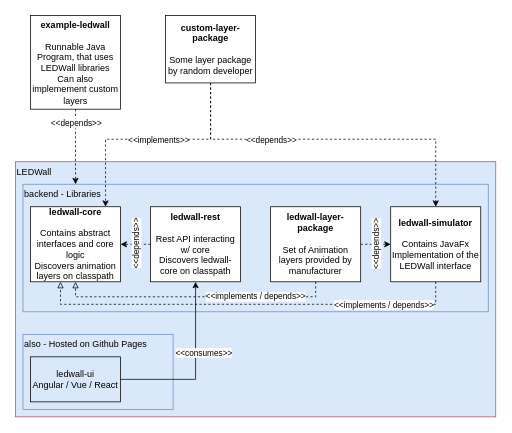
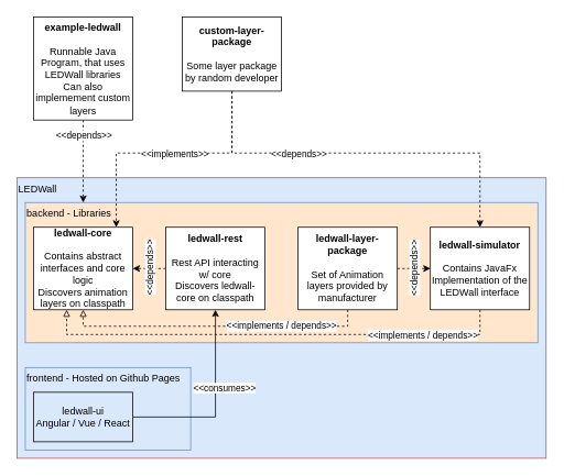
  <mxCell id="0" />
  <mxCell id="1" parent="0" />
  <mxCell id="2" value="LEDWall" style="rounded=0;whiteSpace=wrap;html=1;fillColor=#dae8fc;strokeColor=#b85450;align=left;verticalAlign=top;" vertex="1" parent="1"><mxGeometry x="20" y="215" width="640" height="340" as="geometry" /></mxCell>
- <mxCell id="3" value="backend - Libraries&amp;nbsp;" style="rounded=0;whiteSpace=wrap;html=1;fillColor=#dae8fc;strokeColor=#6c8ebf;align=left;verticalAlign=top;" vertex="1" parent="1"><mxGeometry x="30" y="245" width="620" height="170" as="geometry" /></mxCell>
+ <mxCell id="3" value="backend - Libraries&amp;nbsp;" style="rounded=0;whiteSpace=wrap;html=1;fillColor=#ffe6cc;strokeColor=#6c8ebf;align=left;verticalAlign=top;" vertex="1" parent="1"><mxGeometry x="30" y="245" width="620" height="170" as="geometry" /></mxCell>
  <mxCell id="4" value="&lt;b&gt;ledwall-core&lt;br&gt;&lt;/b&gt;&lt;br&gt;Contains abstract interfaces and core logic&lt;br&gt;Discovers animation layers on classpath" style="rounded=0;whiteSpace=wrap;html=1;" vertex="1" parent="1"><mxGeometry x="40" y="275" width="120" height="100" as="geometry" /></mxCell>
  <mxCell id="5" style="edgeStyle=orthogonalEdgeStyle;rounded=0;orthogonalLoop=1;jettySize=auto;html=1;exitX=0;exitY=0.5;exitDx=0;exitDy=0;entryX=1;entryY=0.5;entryDx=0;entryDy=0;endArrow=classic;endFill=1;dashed=1;" edge="1" parent="1" source="7" target="4"><mxGeometry relative="1" as="geometry" /></mxCell>
  <mxCell id="6" value="&amp;lt;&amp;lt;depends&amp;gt;&amp;gt;" style="edgeLabel;html=1;align=center;verticalAlign=middle;resizable=0;points=[];rotation=-90;" vertex="1" connectable="0" parent="5"><mxGeometry x="-0.329" relative="1" as="geometry"><mxPoint x="-6.67" as="offset" /></mxGeometry></mxCell>
  <mxCell id="7" value="&lt;b&gt;ledwall-rest&lt;br&gt;&lt;/b&gt;&lt;br&gt;Rest API interacting w/ core&lt;br&gt;Discovers ledwall-core on classpath" style="rounded=0;whiteSpace=wrap;html=1;" vertex="1" parent="1"><mxGeometry x="200" y="275" width="120" height="100" as="geometry" /></mxCell>
- <mxCell id="8" value="also - Hosted on Github Pages" style="rounded=0;whiteSpace=wrap;html=1;fillColor=#dae8fc;strokeColor=#6c8ebf;align=left;verticalAlign=top;" vertex="1" parent="1"><mxGeometry x="30" y="445" width="200" height="100" as="geometry" /></mxCell>
+ <mxCell id="8" value="frontend - Hosted on Github Pages" style="rounded=0;whiteSpace=wrap;html=1;fillColor=#dae8fc;strokeColor=#6c8ebf;align=left;verticalAlign=top;" vertex="1" parent="1"><mxGeometry x="30" y="445" width="200" height="100" as="geometry" /></mxCell>
  <mxCell id="9" style="edgeStyle=orthogonalEdgeStyle;rounded=0;orthogonalLoop=1;jettySize=auto;html=1;exitX=1;exitY=0.5;exitDx=0;exitDy=0;" edge="1" parent="1" source="11" target="7"><mxGeometry relative="1" as="geometry"><Array as="points"><mxPoint x="260" y="505" /></Array></mxGeometry></mxCell>
  <mxCell id="10" value="&amp;lt;&amp;lt;consumes&amp;gt;&amp;gt;" style="edgeLabel;html=1;align=center;verticalAlign=middle;resizable=0;points=[];" vertex="1" connectable="0" parent="9"><mxGeometry x="-0.2" y="18" relative="1" as="geometry"><mxPoint x="18" y="-18" as="offset" /></mxGeometry></mxCell>
  <mxCell id="11" value="ledwall-ui&lt;br&gt;Angular / Vue / React" style="rounded=0;whiteSpace=wrap;html=1;fillColor=#dae8fc;" vertex="1" parent="1"><mxGeometry x="40" y="475" width="120" height="60" as="geometry" /></mxCell>
  <mxCell id="12" style="edgeStyle=orthogonalEdgeStyle;rounded=0;orthogonalLoop=1;jettySize=auto;html=1;exitX=0.5;exitY=1;exitDx=0;exitDy=0;entryX=0.5;entryY=1;entryDx=0;entryDy=0;dashed=1;endArrow=block;endFill=0;" edge="1" parent="1" source="16" target="4"><mxGeometry relative="1" as="geometry" /></mxCell>
  <mxCell id="13" value="&amp;lt;&amp;lt;implements / depends&amp;gt;&amp;gt;" style="edgeLabel;html=1;align=center;verticalAlign=middle;resizable=0;points=[];" vertex="1" connectable="0" parent="12"><mxGeometry x="-0.439" y="-1" relative="1" as="geometry"><mxPoint as="offset" /></mxGeometry></mxCell>
  <mxCell id="14" style="edgeStyle=orthogonalEdgeStyle;rounded=0;orthogonalLoop=1;jettySize=auto;html=1;exitX=1;exitY=0.5;exitDx=0;exitDy=0;dashed=1;endArrow=classic;endFill=1;" edge="1" parent="1" source="16" target="19"><mxGeometry relative="1" as="geometry" /></mxCell>
  <mxCell id="15" value="&amp;lt;&amp;lt;depends&amp;gt;&amp;gt;" style="edgeLabel;html=1;align=center;verticalAlign=middle;resizable=0;points=[];rotation=-90;" vertex="1" connectable="0" parent="14"><mxGeometry x="0.147" y="1" relative="1" as="geometry"><mxPoint x="-3.06" y="1" as="offset" /></mxGeometry></mxCell>
  <mxCell id="16" value="&lt;b&gt;ledwall-layer-package&lt;br&gt;&lt;/b&gt;&lt;br&gt;Set of Animation layers provided by manufacturer" style="rounded=0;whiteSpace=wrap;html=1;" vertex="1" parent="1"><mxGeometry x="360" y="275" width="120" height="100" as="geometry" /></mxCell>
  <mxCell id="17" style="edgeStyle=orthogonalEdgeStyle;rounded=0;orthogonalLoop=1;jettySize=auto;html=1;exitX=0.5;exitY=1;exitDx=0;exitDy=0;dashed=1;endArrow=block;endFill=0;" edge="1" parent="1" source="19" target="4"><mxGeometry relative="1" as="geometry"><Array as="points"><mxPoint x="580" y="405" /><mxPoint x="80" y="405" /></Array></mxGeometry></mxCell>
  <mxCell id="18" value="&amp;lt;&amp;lt;implements / depends&amp;gt;&amp;gt;" style="edgeLabel;html=1;align=center;verticalAlign=middle;resizable=0;points=[];" vertex="1" connectable="0" parent="17"><mxGeometry x="-0.133" y="-2" relative="1" as="geometry"><mxPoint x="143" y="2.0" as="offset" /></mxGeometry></mxCell>
  <mxCell id="19" value="&lt;b&gt;ledwall-simulator&lt;/b&gt;&lt;br&gt;&lt;br&gt;Contains JavaFx Implementation of the LEDWall interface" style="rounded=0;whiteSpace=wrap;html=1;" vertex="1" parent="1"><mxGeometry x="520" y="275" width="120" height="100" as="geometry" /></mxCell>
  <mxCell id="20" value="" style="edgeStyle=orthogonalEdgeStyle;rounded=0;orthogonalLoop=1;jettySize=auto;html=1;dashed=1;endArrow=classic;endFill=1;" edge="1" parent="1" source="22" target="3"><mxGeometry relative="1" as="geometry"><mxPoint x="100" y="190" as="targetPoint" /><Array as="points"><mxPoint x="100" y="215" /><mxPoint x="100" y="215" /></Array></mxGeometry></mxCell>
  <mxCell id="21" value="&amp;lt;&amp;lt;depends&amp;gt;&amp;gt;" style="edgeLabel;html=1;align=center;verticalAlign=middle;resizable=0;points=[];" vertex="1" connectable="0" parent="20"><mxGeometry x="0.556" y="51" relative="1" as="geometry"><mxPoint x="-51" y="-60" as="offset" /></mxGeometry></mxCell>
  <mxCell id="22" value="&lt;b&gt;example-ledwall&lt;br&gt;&lt;/b&gt;&lt;br&gt;Runnable Java Program, that uses LEDWall libraries&lt;br&gt;Can also implemement custom layers" style="rounded=0;whiteSpace=wrap;html=1;" vertex="1" parent="1"><mxGeometry x="40" y="20" width="120" height="125" as="geometry" /></mxCell>
  <mxCell id="23" style="edgeStyle=orthogonalEdgeStyle;rounded=0;orthogonalLoop=1;jettySize=auto;html=1;dashed=1;endArrow=classic;endFill=1;" edge="1" parent="1" source="27" target="4"><mxGeometry relative="1" as="geometry"><Array as="points"><mxPoint x="280" y="185" /><mxPoint x="140" y="185" /></Array></mxGeometry></mxCell>
  <mxCell id="24" value="&amp;lt;&amp;lt;implements&amp;gt;&amp;gt;" style="edgeLabel;html=1;align=center;verticalAlign=middle;resizable=0;points=[];" vertex="1" connectable="0" parent="23"><mxGeometry x="-0.508" y="-39" relative="1" as="geometry"><mxPoint x="-70" y="39" as="offset" /></mxGeometry></mxCell>
  <mxCell id="25" style="edgeStyle=orthogonalEdgeStyle;rounded=0;orthogonalLoop=1;jettySize=auto;html=1;dashed=1;endArrow=classic;endFill=1;" edge="1" parent="1" source="27" target="19"><mxGeometry relative="1" as="geometry"><Array as="points"><mxPoint x="280" y="185" /><mxPoint x="580" y="185" /></Array></mxGeometry></mxCell>
  <mxCell id="26" value="&amp;lt;&amp;lt;depends&amp;gt;&amp;gt;" style="edgeLabel;html=1;align=center;verticalAlign=middle;resizable=0;points=[];" vertex="1" connectable="0" parent="25"><mxGeometry x="-0.088" y="-3" relative="1" as="geometry"><mxPoint x="-57" y="-3" as="offset" /></mxGeometry></mxCell>
  <mxCell id="27" value="&lt;b&gt;custom-layer-package&lt;/b&gt;&lt;br&gt;&lt;br&gt;Some layer package by random developer" style="rounded=0;whiteSpace=wrap;html=1;" vertex="1" parent="1"><mxGeometry x="220" y="20" width="120" height="90" as="geometry" /></mxCell>
